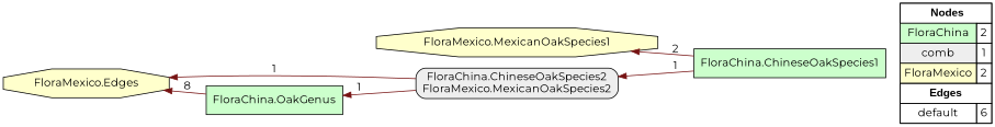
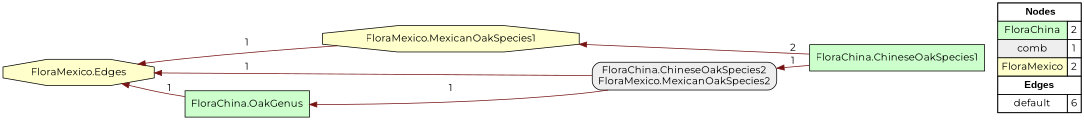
  digraph {
    fontname=Montserrat
    rankdir=RL
    node [fillcolor="#FFFFCC" fontname=Montserrat shape=box style=filled]
    edge [arrowhead=normal color="#761212" constraint=true fontname=Montserrat style=solid]
    n1 [fillcolor=white label=<   <TABLE BORDER="0" CELLBORDER="1" CELLSPACING="0" CELLPADDING="4">  <TR> <TD COLSPAN="2"><font face="Arial Black"> Nodes</font></TD> </TR>  <TR>   <TD bgcolor="#CCFFCC">FloraChina</TD>   <TD>2</TD>   </TR>  <TR>   <TD bgcolor="#EEEEEE">comb</TD>   <TD>1</TD>   </TR>  <TR>   <TD bgcolor="#FFFFCC">FloraMexico</TD>   <TD>2</TD>   </TR>  <TR> <TD COLSPAN="2"><font face = "Arial Black"> Edges </font></TD> </TR>  <TR>   <TD><font color ="#000000">default</font></TD>   <TD>6</TD>   </TR>  </TABLE>   > margin=0]
    n2 [label="FloraMexico.Edges" shape=octagon]
    "FloraChina.OakGenus" [fillcolor="#CCFFCC"]
    "FloraMexico.MexicanOakSpecies1" [shape=octagon]
    "FloraChina.ChineseOakSpecies1" [fillcolor="#CCFFCC"]
    "FloraChina.ChineseOakSpecies2\nFloraMexico.MexicanOakSpecies2" [fillcolor="#EEEEEE" style="filled,rounded"]
    subgraph sub_1 {
      rank=source
      n1
    }
-   "FloraChina.OakGenus" -> n2 [label=8]
+   "FloraChina.OakGenus" -> n2 [label=1]
+   "FloraMexico.MexicanOakSpecies1" -> n2 [label=1]
    "FloraChina.ChineseOakSpecies1" -> "FloraMexico.MexicanOakSpecies1" [label=2]
    "FloraChina.ChineseOakSpecies1" -> "FloraChina.ChineseOakSpecies2\nFloraMexico.MexicanOakSpecies2" [label=1]
    "FloraChina.ChineseOakSpecies2\nFloraMexico.MexicanOakSpecies2" -> n2 [label=1]
    "FloraChina.ChineseOakSpecies2\nFloraMexico.MexicanOakSpecies2" -> "FloraChina.OakGenus" [label=1]
  }
